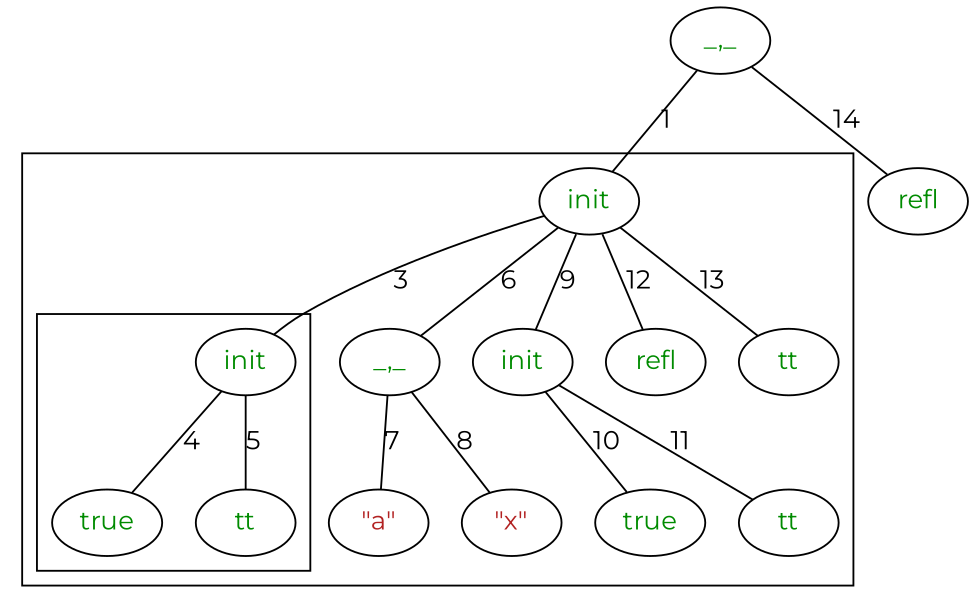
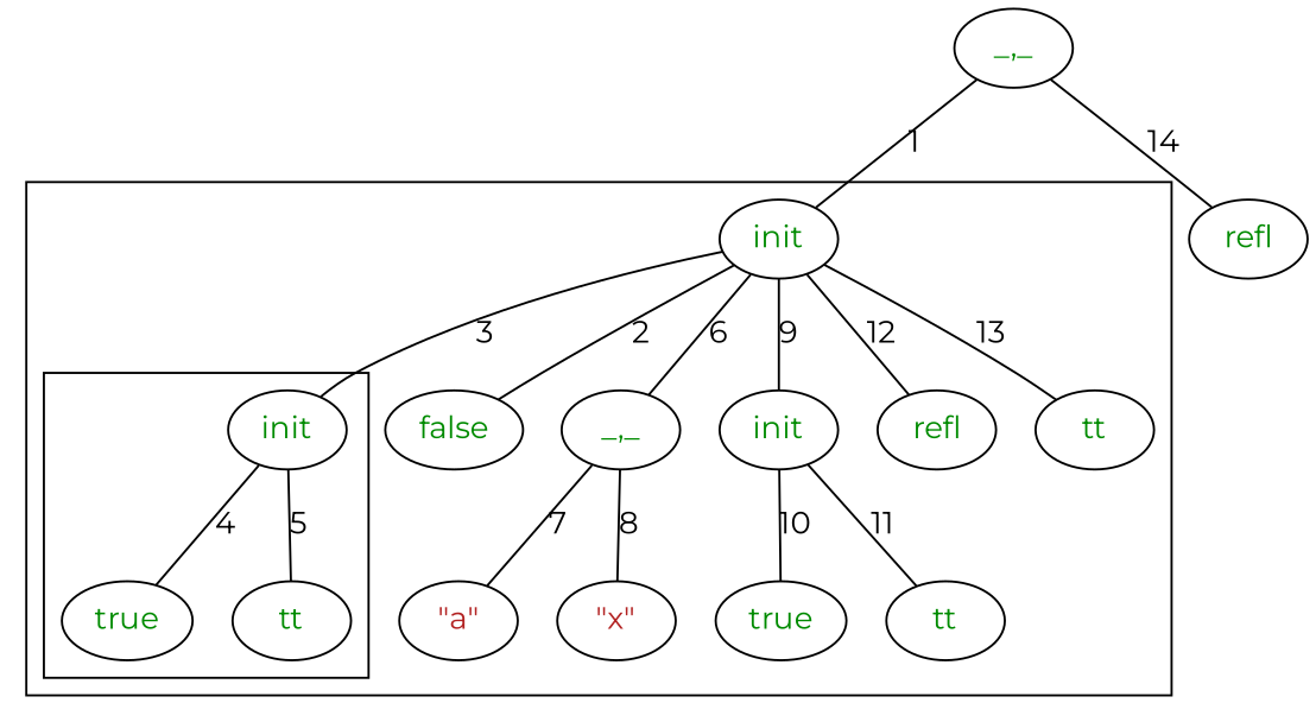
  graph {
    fontname=Montserrat
    node [fontcolor="#008B00" fontname=Montserrat]
    edge [fontname=Montserrat]
    n1 [label=init]
    n2 [label=true]
    n3 [label=tt]
    n4 [label=init]
+   n5 [label=false]
    n6 [label="_,_"]
    n7 [fontcolor="#B22222" label="\"a\""]
    n8 [fontcolor="#B22222" label="\"x\""]
    n9 [label=init]
    n10 [label=true]
    n11 [label=tt]
    n12 [label=refl]
    n13 [label=tt]
    n14 [label="_,_"]
    n15 [label=refl]
    subgraph cluster_1 {
      n4
+     n5
      n6
      n7
      n8
      n9
      n10
      n11
      n12
      n13
      subgraph cluster_2 {
        n1
        n2
        n3
      }
    }
    n1 -- n2 [label=4]
    n1 -- n3 [label=5]
    n4 -- n1 [label=3]
+   n4 -- n5 [label=2]
    n4 -- n6 [label=6]
    n4 -- n9 [label=9]
    n4 -- n12 [label=12]
    n4 -- n13 [label=13]
    n6 -- n7 [label=7]
    n6 -- n8 [label=8]
    n9 -- n10 [label=10]
    n9 -- n11 [label=11]
    n14 -- n4 [label=1]
    n14 -- n15 [label=14]
  }
